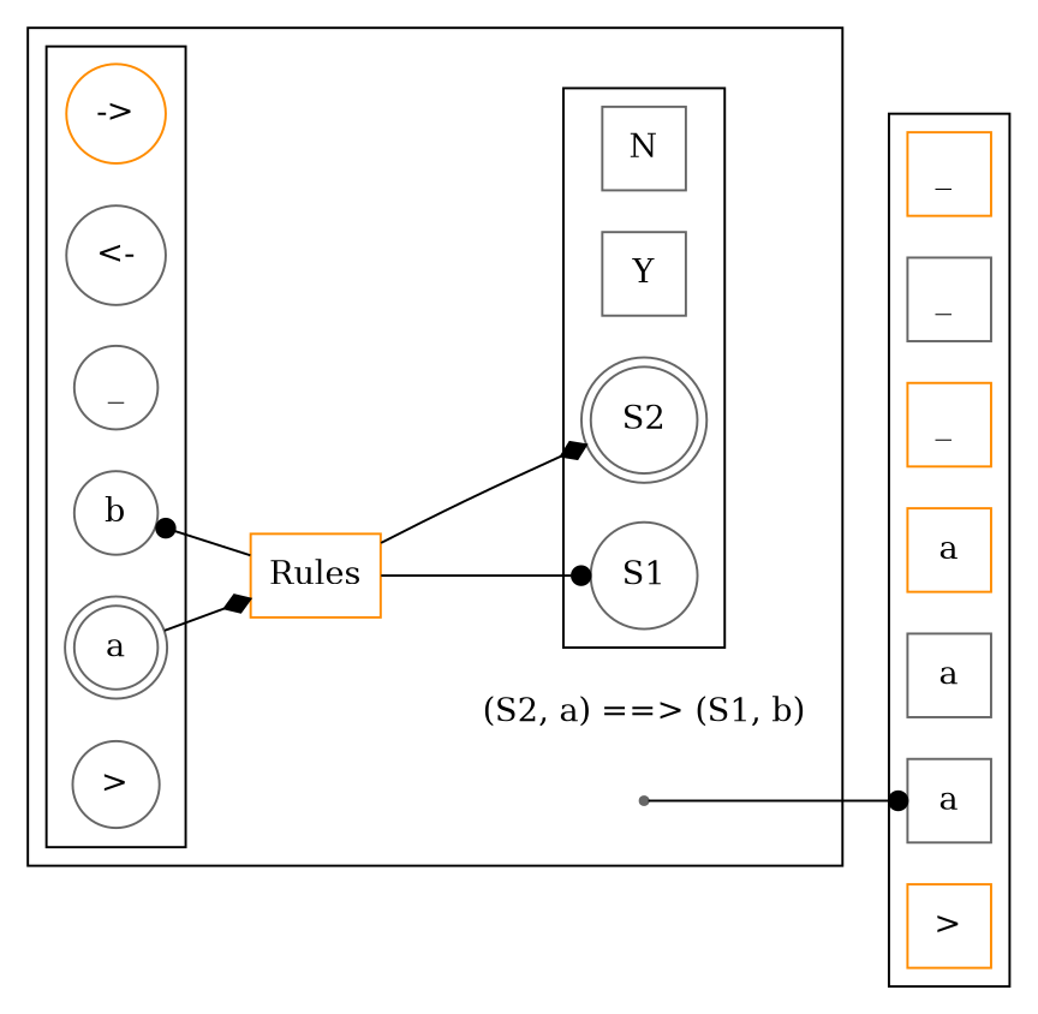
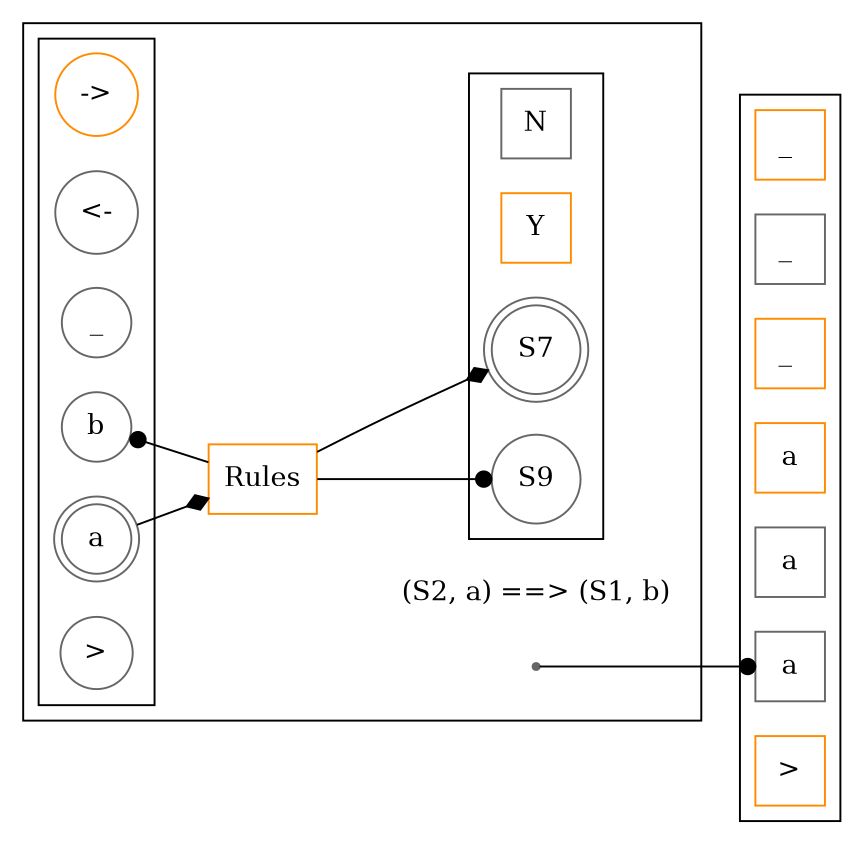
  digraph {
    rankdir=LR
    node [color=gray40 shape=square]
    edge [style=invis]
    n1 [color=darkorange label=">"]
    n2 [label=a]
    n3 [label=a]
    n4 [color=darkorange label=a]
    n5 [color=darkorange label="_ "]
    n6 [label="_ "]
    n7 [color=darkorange label="_ "]
    Z [shape=point]
    n9 [color=darkorange label="(S2, a) ==> (S1, b)" shape=plaintext]
    n10 [label=">" shape=circle]
    n11 [label=a shape=doublecircle]
    n12 [label=b shape=circle]
    n13 [label=_ shape=circle]
    n14 [label="<-" shape=circle]
    n15 [color=darkorange label="->" shape=circle]
-   S1 [shape=circle]
-   S2 [shape=doublecircle]
-   Y
+   S1 [shape=circle label=S9]
+   S2 [shape=doublecircle label=S7]
+   Y [color=darkorange]
    N
    n20 [color=darkorange label=Rules shape=rectangle]
    subgraph cluster_1 {
      subgraph sub_2 {
        rank=same
        n1
        n2
        n3
        n4
        n5
        n6
        n7
      }
    }
    subgraph cluster_3 {
      n20
      subgraph sub_4 {
        rank=same
        Z
        n9
      }
      subgraph cluster_5 {
        subgraph sub_6 {
          rank=same
          n10
          n11
          n12
          n13
          n14
          n15
        }
      }
      subgraph cluster_7 {
        subgraph sub_8 {
          rank=same
          S1
          S2
          Y
          N
        }
      }
    }
    n1 -> n2
    n2 -> n3
    n3 -> n4
    n4 -> n5
    n5 -> n6
    n6 -> n7
    Z -> n2 [arrowhead=dot style=""]
    Z -> n9
    n10 -> n11
    n11 -> n12
    n11 -> n20 [arrowhead=diamond style=""]
    n12 -> n13
    n13 -> n14
    n14 -> n15
    S1 -> S2
    S2 -> Y
    Y -> N
    n20 -> n9
    n20 -> n12 [arrowhead=dot style=""]
    n20 -> S1 [arrowhead=dot style=""]
    n20 -> S2 [arrowhead=diamond style=""]
  }
